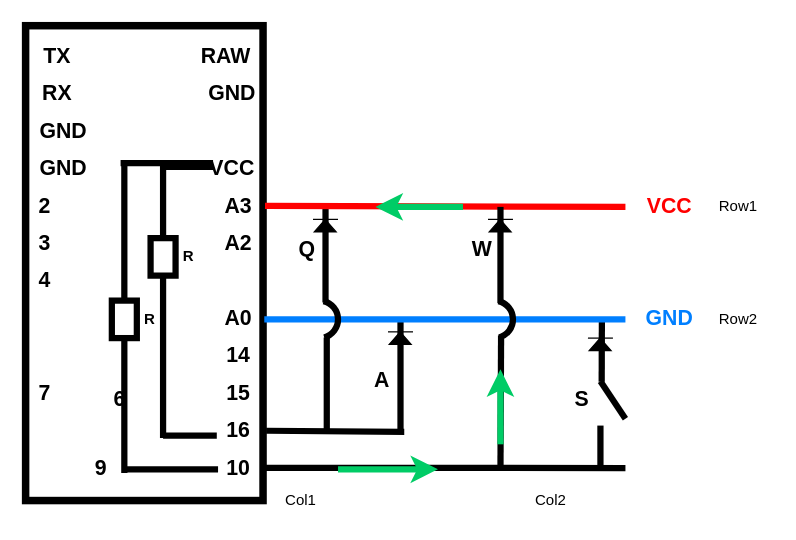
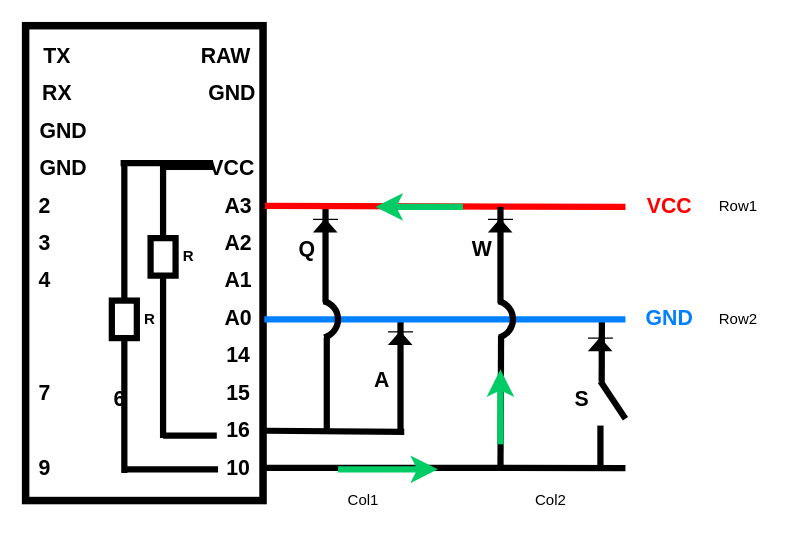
  <mxCell id="0" />
  <mxCell id="1" parent="0" />
  <mxCell id="2" value="" style="rounded=0;whiteSpace=wrap;html=1;strokeWidth=6;fontStyle=1;fontSize=17;" vertex="1" parent="1"><mxGeometry x="20" y="20" width="190" height="380" as="geometry" /></mxCell>
  <mxCell id="3" value="10&lt;br style=&quot;font-size: 17px;&quot;&gt;" style="text;html=1;align=center;verticalAlign=middle;resizable=0;points=[];autosize=1;fontStyle=1;fontSize=17;" vertex="1" parent="1"><mxGeometry x="175" y="360" width="30" height="30" as="geometry" /></mxCell>
  <mxCell id="4" value="16" style="text;html=1;align=center;verticalAlign=middle;resizable=0;points=[];autosize=1;fontStyle=1;fontSize=17;" vertex="1" parent="1"><mxGeometry x="175" y="330" width="30" height="30" as="geometry" /></mxCell>
  <mxCell id="5" value="15" style="text;html=1;align=center;verticalAlign=middle;resizable=0;points=[];autosize=1;fontStyle=1;fontSize=17;" vertex="1" parent="1"><mxGeometry x="175" y="300" width="30" height="30" as="geometry" /></mxCell>
  <mxCell id="6" value="14" style="text;html=1;align=center;verticalAlign=middle;resizable=0;points=[];autosize=1;fontStyle=1;fontSize=17;" vertex="1" parent="1"><mxGeometry x="175" y="270" width="30" height="30" as="geometry" /></mxCell>
  <mxCell id="7" value="A0" style="text;html=1;align=center;verticalAlign=middle;resizable=0;points=[];autosize=1;fontStyle=1;fontSize=17;" vertex="1" parent="1"><mxGeometry x="170" y="240" width="40" height="30" as="geometry" /></mxCell>
+ <mxCell id="8" value="A1" style="text;html=1;align=center;verticalAlign=middle;resizable=0;points=[];autosize=1;fontStyle=1;fontSize=17;" vertex="1" parent="1"><mxGeometry x="170" y="210" width="40" height="30" as="geometry" /></mxCell>
  <mxCell id="9" value="A2" style="text;html=1;align=center;verticalAlign=middle;resizable=0;points=[];autosize=1;fontStyle=1;fontSize=17;" vertex="1" parent="1"><mxGeometry x="170" y="180" width="40" height="30" as="geometry" /></mxCell>
  <mxCell id="10" value="A3" style="text;html=1;align=center;verticalAlign=middle;resizable=0;points=[];autosize=1;fontStyle=1;fontSize=17;" vertex="1" parent="1"><mxGeometry x="170" y="150" width="40" height="30" as="geometry" /></mxCell>
  <mxCell id="11" value="VCC" style="text;html=1;align=center;verticalAlign=middle;resizable=0;points=[];autosize=1;fontStyle=1;fontSize=17;" vertex="1" parent="1"><mxGeometry x="160" y="120" width="50" height="30" as="geometry" /></mxCell>
  <mxCell id="12" value="GND" style="text;html=1;align=center;verticalAlign=middle;resizable=0;points=[];autosize=1;fontStyle=1;fontSize=17;" vertex="1" parent="1"><mxGeometry x="160" y="60" width="50" height="30" as="geometry" /></mxCell>
  <mxCell id="13" value="RAW" style="text;html=1;align=center;verticalAlign=middle;resizable=0;points=[];autosize=1;fontStyle=1;fontSize=17;" vertex="1" parent="1"><mxGeometry x="150" y="30" width="60" height="30" as="geometry" /></mxCell>
  <mxCell id="14" value="" style="endArrow=none;html=1;strokeWidth=5;" edge="1" parent="1" source="27"><mxGeometry width="50" height="50" relative="1" as="geometry"><mxPoint x="130" y="229" as="sourcePoint" /><mxPoint x="130" y="131" as="targetPoint" /></mxGeometry></mxCell>
- <mxCell id="15" value="9" style="text;html=1;align=center;verticalAlign=middle;resizable=0;points=[];autosize=1;fontStyle=1;fontSize=17;" vertex="1" parent="1"><mxGeometry x="70" y="360" width="20" height="30" as="geometry" /></mxCell>
+ <mxCell id="15" value="9" style="text;html=1;align=center;verticalAlign=middle;resizable=0;points=[];autosize=1;fontStyle=1;fontSize=17;" vertex="1" parent="1"><mxGeometry x="25" y="360" width="20" height="30" as="geometry" /></mxCell>
  <mxCell id="16" value="7" style="text;html=1;align=center;verticalAlign=middle;resizable=0;points=[];autosize=1;fontStyle=1;fontSize=17;" vertex="1" parent="1"><mxGeometry x="25" y="300" width="20" height="30" as="geometry" /></mxCell>
  <mxCell id="17" value="6" style="text;html=1;align=center;verticalAlign=middle;resizable=0;points=[];autosize=1;fontStyle=1;fontSize=17;" vertex="1" parent="1"><mxGeometry x="85" y="305" width="20" height="30" as="geometry" /></mxCell>
  <mxCell id="18" value="4" style="text;html=1;align=center;verticalAlign=middle;resizable=0;points=[];autosize=1;fontStyle=1;fontSize=17;" vertex="1" parent="1"><mxGeometry x="25" y="210" width="20" height="30" as="geometry" /></mxCell>
  <mxCell id="19" value="3" style="text;html=1;align=center;verticalAlign=middle;resizable=0;points=[];autosize=1;fontStyle=1;fontSize=17;" vertex="1" parent="1"><mxGeometry x="25" y="180" width="20" height="30" as="geometry" /></mxCell>
  <mxCell id="20" value="2" style="text;html=1;align=center;verticalAlign=middle;resizable=0;points=[];autosize=1;fontStyle=1;fontSize=17;" vertex="1" parent="1"><mxGeometry x="25" y="150" width="20" height="30" as="geometry" /></mxCell>
  <mxCell id="21" value="GND" style="text;html=1;align=center;verticalAlign=middle;resizable=0;points=[];autosize=1;fontStyle=1;fontSize=17;" vertex="1" parent="1"><mxGeometry x="25" y="120" width="50" height="30" as="geometry" /></mxCell>
  <mxCell id="22" value="GND" style="text;html=1;align=center;verticalAlign=middle;resizable=0;points=[];autosize=1;fontStyle=1;fontSize=17;" vertex="1" parent="1"><mxGeometry x="25" y="90" width="50" height="30" as="geometry" /></mxCell>
  <mxCell id="23" value="RX" style="text;html=1;align=center;verticalAlign=middle;resizable=0;points=[];autosize=1;fontStyle=1;fontSize=17;" vertex="1" parent="1"><mxGeometry x="25" y="60" width="40" height="30" as="geometry" /></mxCell>
  <mxCell id="24" value="TX" style="text;html=1;align=center;verticalAlign=middle;resizable=0;points=[];autosize=1;fontStyle=1;fontSize=17;" vertex="1" parent="1"><mxGeometry x="25" y="30" width="40" height="30" as="geometry" /></mxCell>
  <mxCell id="25" value="R" style="text;html=1;align=center;verticalAlign=middle;resizable=0;points=[];autosize=1;strokeWidth=5;fontStyle=1" vertex="1" parent="1"><mxGeometry x="140" y="195" width="20" height="20" as="geometry" /></mxCell>
  <mxCell id="26" value="" style="endArrow=none;html=1;fontSize=17;strokeWidth=5;" edge="1" parent="1"><mxGeometry width="50" height="50" relative="1" as="geometry"><mxPoint x="170" y="133" as="sourcePoint" /><mxPoint x="130" y="133" as="targetPoint" /></mxGeometry></mxCell>
  <mxCell id="27" value="" style="rounded=0;whiteSpace=wrap;html=1;strokeWidth=5;" vertex="1" parent="1"><mxGeometry x="120" y="190" width="20" height="30" as="geometry" /></mxCell>
  <mxCell id="28" value="" style="endArrow=none;html=1;strokeWidth=5;" edge="1" parent="1" source="29"><mxGeometry width="50" height="50" relative="1" as="geometry"><mxPoint x="99" y="229.5" as="sourcePoint" /><mxPoint x="99" y="131.5" as="targetPoint" /></mxGeometry></mxCell>
  <mxCell id="29" value="" style="rounded=0;whiteSpace=wrap;html=1;strokeWidth=5;" vertex="1" parent="1"><mxGeometry x="89" y="240" width="20" height="30" as="geometry" /></mxCell>
  <mxCell id="30" value="" style="endArrow=none;html=1;strokeWidth=5;entryX=0.2;entryY=0.333;entryDx=0;entryDy=0;entryPerimeter=0;" edge="1" parent="1" target="11"><mxGeometry width="50" height="50" relative="1" as="geometry"><mxPoint x="96" y="130" as="sourcePoint" /><mxPoint x="160" y="130" as="targetPoint" /></mxGeometry></mxCell>
  <mxCell id="31" value="" style="endArrow=none;html=1;strokeWidth=5;exitX=1.011;exitY=0.931;exitDx=0;exitDy=0;exitPerimeter=0;" edge="1" parent="1" source="2"><mxGeometry width="50" height="50" relative="1" as="geometry"><mxPoint x="212" y="380" as="sourcePoint" /><mxPoint x="500" y="374" as="targetPoint" /></mxGeometry></mxCell>
  <mxCell id="32" value="" style="endArrow=none;html=1;strokeWidth=5;" edge="1" parent="1"><mxGeometry width="50" height="50" relative="1" as="geometry"><mxPoint x="260" y="241.5" as="sourcePoint" /><mxPoint x="260" y="165" as="targetPoint" /></mxGeometry></mxCell>
  <mxCell id="33" value="" style="endArrow=none;html=1;strokeWidth=5;entryX=0.5;entryY=1;entryDx=0;entryDy=0;" edge="1" parent="1" target="29"><mxGeometry width="50" height="50" relative="1" as="geometry"><mxPoint x="99" y="378" as="sourcePoint" /><mxPoint x="120" y="230" as="targetPoint" /></mxGeometry></mxCell>
  <mxCell id="34" value="" style="endArrow=none;html=1;strokeWidth=5;" edge="1" parent="1"><mxGeometry width="50" height="50" relative="1" as="geometry"><mxPoint x="100" y="375" as="sourcePoint" /><mxPoint x="174" y="375" as="targetPoint" /></mxGeometry></mxCell>
  <mxCell id="35" value="" style="endArrow=none;html=1;strokeWidth=5;" edge="1" parent="1"><mxGeometry width="50" height="50" relative="1" as="geometry"><mxPoint x="261" y="345" as="sourcePoint" /><mxPoint x="261" y="269.5" as="targetPoint" /></mxGeometry></mxCell>
  <mxCell id="36" value="" style="endArrow=none;html=1;strokeWidth=5;" edge="1" parent="1"><mxGeometry width="50" height="50" relative="1" as="geometry"><mxPoint x="320" y="345" as="sourcePoint" /><mxPoint x="320" y="255" as="targetPoint" /></mxGeometry></mxCell>
  <mxCell id="37" value="" style="endArrow=none;html=1;strokeWidth=5;" edge="1" parent="1"><mxGeometry width="50" height="50" relative="1" as="geometry"><mxPoint x="500" y="334.5" as="sourcePoint" /><mxPoint x="480" y="304.5" as="targetPoint" /></mxGeometry></mxCell>
  <mxCell id="38" value="" style="endArrow=none;html=1;strokeWidth=5;exitX=1.039;exitY=0.471;exitDx=0;exitDy=0;exitPerimeter=0;strokeColor=#FF0000;" edge="1" parent="1" source="10"><mxGeometry width="50" height="50" relative="1" as="geometry"><mxPoint x="340" y="165.32" as="sourcePoint" /><mxPoint x="500" y="165" as="targetPoint" /></mxGeometry></mxCell>
  <mxCell id="39" value="" style="endArrow=none;html=1;strokeWidth=5;" edge="1" parent="1"><mxGeometry width="50" height="50" relative="1" as="geometry"><mxPoint x="480" y="375" as="sourcePoint" /><mxPoint x="480" y="340" as="targetPoint" /></mxGeometry></mxCell>
  <mxCell id="40" value="" style="endArrow=none;html=1;strokeWidth=5;entryX=0.317;entryY=0.071;entryDx=0;entryDy=0;entryPerimeter=0;" edge="1" parent="1" target="53"><mxGeometry width="50" height="50" relative="1" as="geometry"><mxPoint x="400" y="374.5" as="sourcePoint" /><mxPoint x="400" y="351.5" as="targetPoint" /></mxGeometry></mxCell>
  <mxCell id="41" value="" style="endArrow=none;html=1;strokeWidth=5;" edge="1" parent="1"><mxGeometry width="50" height="50" relative="1" as="geometry"><mxPoint x="481" y="305" as="sourcePoint" /><mxPoint x="481.16" y="255" as="targetPoint" /></mxGeometry></mxCell>
  <mxCell id="42" value="GND" style="text;html=1;align=center;verticalAlign=middle;resizable=0;points=[];autosize=1;fontStyle=1;fontSize=17;fontColor=#007FFF;" vertex="1" parent="1"><mxGeometry x="510" y="240" width="50" height="30" as="geometry" /></mxCell>
  <mxCell id="43" value="VCC" style="text;html=1;align=center;verticalAlign=middle;resizable=0;points=[];autosize=1;fontStyle=1;fontSize=17;fontColor=#FF0000;" vertex="1" parent="1"><mxGeometry x="510" y="150" width="50" height="30" as="geometry" /></mxCell>
  <mxCell id="44" value="Q" style="text;html=1;align=center;verticalAlign=middle;resizable=0;points=[];autosize=1;fontStyle=1;fontSize=17;" vertex="1" parent="1"><mxGeometry x="230" y="185" width="30" height="30" as="geometry" /></mxCell>
  <mxCell id="45" value="W" style="text;html=1;align=center;verticalAlign=middle;resizable=0;points=[];autosize=1;fontStyle=1;fontSize=17;" vertex="1" parent="1"><mxGeometry x="370" y="185" width="30" height="30" as="geometry" /></mxCell>
  <mxCell id="46" value="S" style="text;html=1;align=center;verticalAlign=middle;resizable=0;points=[];autosize=1;fontStyle=1;fontSize=17;" vertex="1" parent="1"><mxGeometry x="450" y="305" width="30" height="30" as="geometry" /></mxCell>
  <mxCell id="47" value="A" style="text;html=1;align=center;verticalAlign=middle;resizable=0;points=[];autosize=1;fontStyle=1;fontSize=17;" vertex="1" parent="1"><mxGeometry x="290" y="290" width="30" height="30" as="geometry" /></mxCell>
  <mxCell id="48" value="" style="endArrow=none;html=1;strokeWidth=5;exitX=0.5;exitY=1;exitDx=0;exitDy=0;" edge="1" parent="1" source="27"><mxGeometry width="50" height="50" relative="1" as="geometry"><mxPoint x="330" y="235" as="sourcePoint" /><mxPoint x="130" y="350" as="targetPoint" /></mxGeometry></mxCell>
  <mxCell id="49" value="" style="endArrow=none;html=1;strokeColor=#000000;strokeWidth=5;fontColor=#000000;entryX=-0.067;entryY=0.6;entryDx=0;entryDy=0;entryPerimeter=0;" edge="1" parent="1" target="4"><mxGeometry width="50" height="50" relative="1" as="geometry"><mxPoint x="130" y="348" as="sourcePoint" /><mxPoint x="380" y="185" as="targetPoint" /></mxGeometry></mxCell>
  <mxCell id="50" value="" style="endArrow=none;html=1;strokeColor=#000000;strokeWidth=5;fontColor=#000000;exitX=1.013;exitY=0.853;exitDx=0;exitDy=0;exitPerimeter=0;" edge="1" parent="1" source="2"><mxGeometry width="50" height="50" relative="1" as="geometry"><mxPoint x="210" y="285" as="sourcePoint" /><mxPoint x="323" y="345" as="targetPoint" /></mxGeometry></mxCell>
  <mxCell id="51" value="" style="endArrow=none;html=1;strokeWidth=5;strokeColor=#007FFF;" edge="1" parent="1"><mxGeometry width="50" height="50" relative="1" as="geometry"><mxPoint x="211" y="255" as="sourcePoint" /><mxPoint x="500" y="255" as="targetPoint" /></mxGeometry></mxCell>
  <mxCell id="52" value="" style="verticalLabelPosition=bottom;verticalAlign=top;html=1;shape=mxgraph.basic.arc;startAngle=0.536;endAngle=0.958;strokeWidth=5;fillColor=#ffffff;gradientColor=#ffffff;direction=west;" vertex="1" parent="1"><mxGeometry x="240" y="240" width="30" height="30" as="geometry" /></mxCell>
  <mxCell id="53" value="" style="verticalLabelPosition=bottom;verticalAlign=top;html=1;shape=mxgraph.basic.arc;startAngle=0.536;endAngle=0.958;strokeWidth=5;fillColor=#ffffff;gradientColor=#ffffff;direction=west;" vertex="1" parent="1"><mxGeometry x="380" y="240" width="30" height="30" as="geometry" /></mxCell>
  <mxCell id="54" value="" style="endArrow=none;html=1;strokeColor=#000000;strokeWidth=5;fontColor=#000000;" edge="1" parent="1"><mxGeometry width="50" height="50" relative="1" as="geometry"><mxPoint x="400" y="242" as="sourcePoint" /><mxPoint x="400" y="165" as="targetPoint" /></mxGeometry></mxCell>
  <mxCell id="55" value="Row1" style="text;html=1;align=center;verticalAlign=middle;resizable=0;points=[];autosize=1;fontColor=#000000;" vertex="1" parent="1"><mxGeometry x="565" y="155" width="50" height="20" as="geometry" /></mxCell>
  <mxCell id="56" value="Row2" style="text;html=1;align=center;verticalAlign=middle;resizable=0;points=[];autosize=1;fontColor=#000000;" vertex="1" parent="1"><mxGeometry x="565" y="245" width="50" height="20" as="geometry" /></mxCell>
- <mxCell id="57" value="Col1" style="text;html=1;align=center;verticalAlign=middle;resizable=0;points=[];autosize=1;fontColor=#000000;" vertex="1" parent="1"><mxGeometry x="220" y="390" width="40" height="20" as="geometry" /></mxCell>
+ <mxCell id="57" value="Col1" style="text;html=1;align=center;verticalAlign=middle;resizable=0;points=[];autosize=1;fontColor=#000000;" vertex="1" parent="1"><mxGeometry x="270" y="390" width="40" height="20" as="geometry" /></mxCell>
  <mxCell id="58" value="Col2" style="text;html=1;align=center;verticalAlign=middle;resizable=0;points=[];autosize=1;fontColor=#000000;" vertex="1" parent="1"><mxGeometry x="420" y="390" width="40" height="20" as="geometry" /></mxCell>
  <mxCell id="59" value="R" style="text;html=1;align=center;verticalAlign=middle;resizable=0;points=[];autosize=1;strokeWidth=5;fontStyle=1" vertex="1" parent="1"><mxGeometry x="109" y="245" width="20" height="20" as="geometry" /></mxCell>
  <mxCell id="60" value="" style="endArrow=classic;html=1;strokeWidth=5;strokeColor=#00CC66;" edge="1" parent="1"><mxGeometry width="50" height="50" relative="1" as="geometry"><mxPoint x="270" y="375" as="sourcePoint" /><mxPoint x="350" y="375" as="targetPoint" /></mxGeometry></mxCell>
  <mxCell id="61" value="" style="endArrow=classic;html=1;strokeWidth=5;strokeColor=#00CC66;" edge="1" parent="1"><mxGeometry width="50" height="50" relative="1" as="geometry"><mxPoint x="400" y="355" as="sourcePoint" /><mxPoint x="400" y="295" as="targetPoint" /></mxGeometry></mxCell>
  <mxCell id="62" value="" style="endArrow=classic;html=1;strokeWidth=5;strokeColor=#00CC66;" edge="1" parent="1"><mxGeometry width="50" height="50" relative="1" as="geometry"><mxPoint x="370" y="165" as="sourcePoint" /><mxPoint x="300" y="165" as="targetPoint" /></mxGeometry></mxCell>
  <mxCell id="63" value="" style="triangle;whiteSpace=wrap;html=1;direction=north;fillColor=#000000;" vertex="1" parent="1"><mxGeometry x="251" y="175" width="17.5" height="10" as="geometry" /></mxCell>
  <mxCell id="64" value="" style="endArrow=none;html=1;" edge="1" parent="1"><mxGeometry width="50" height="50" relative="1" as="geometry"><mxPoint x="250" y="175" as="sourcePoint" /><mxPoint x="270" y="175" as="targetPoint" /></mxGeometry></mxCell>
  <mxCell id="65" value="" style="triangle;whiteSpace=wrap;html=1;direction=north;fillColor=#000000;" vertex="1" parent="1"><mxGeometry x="391" y="175" width="17.5" height="10" as="geometry" /></mxCell>
  <mxCell id="66" value="" style="endArrow=none;html=1;" edge="1" parent="1"><mxGeometry width="50" height="50" relative="1" as="geometry"><mxPoint x="390" y="175" as="sourcePoint" /><mxPoint x="410" y="175" as="targetPoint" /></mxGeometry></mxCell>
  <mxCell id="67" value="" style="triangle;whiteSpace=wrap;html=1;direction=north;fillColor=#000000;" vertex="1" parent="1"><mxGeometry x="471" y="270" width="17.5" height="10" as="geometry" /></mxCell>
  <mxCell id="68" value="" style="endArrow=none;html=1;" edge="1" parent="1"><mxGeometry width="50" height="50" relative="1" as="geometry"><mxPoint x="470" y="270" as="sourcePoint" /><mxPoint x="490" y="270" as="targetPoint" /></mxGeometry></mxCell>
  <mxCell id="69" value="" style="triangle;whiteSpace=wrap;html=1;direction=north;fillColor=#000000;" vertex="1" parent="1"><mxGeometry x="311" y="265" width="17.5" height="10" as="geometry" /></mxCell>
  <mxCell id="70" value="" style="endArrow=none;html=1;" edge="1" parent="1"><mxGeometry width="50" height="50" relative="1" as="geometry"><mxPoint x="310" y="265" as="sourcePoint" /><mxPoint x="330" y="265" as="targetPoint" /></mxGeometry></mxCell>
